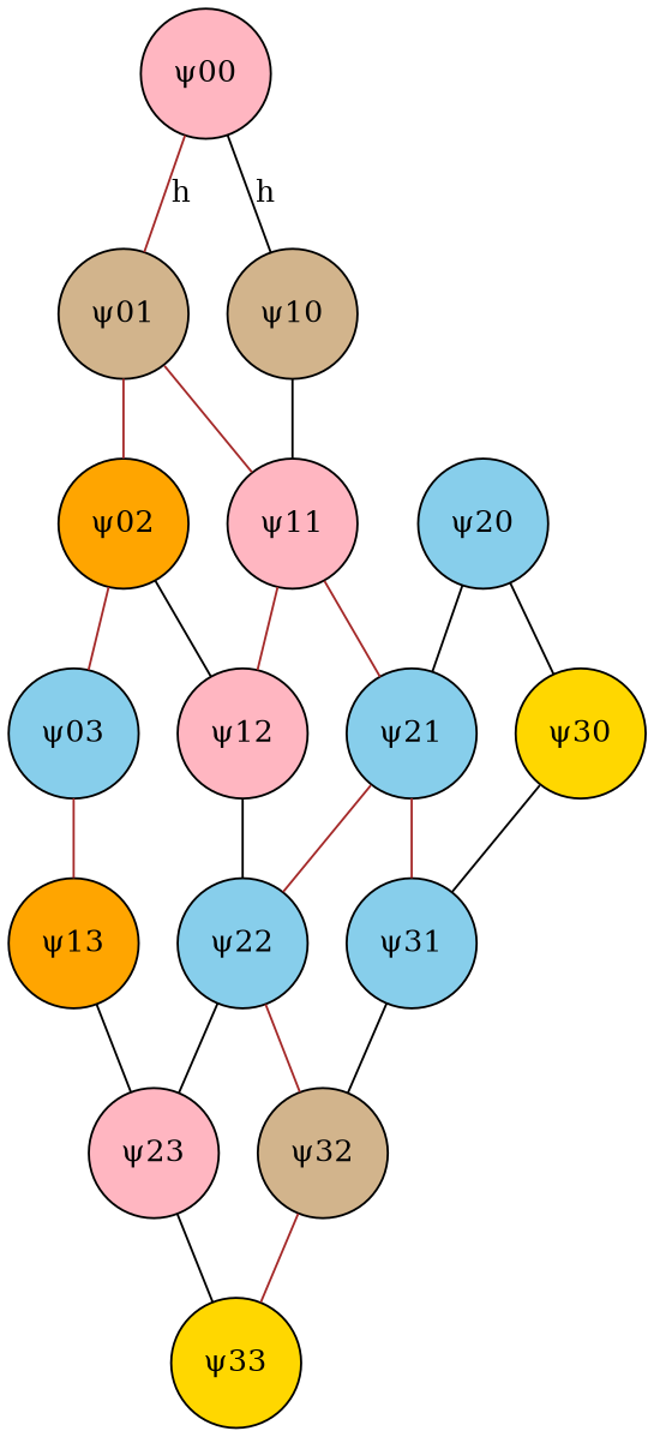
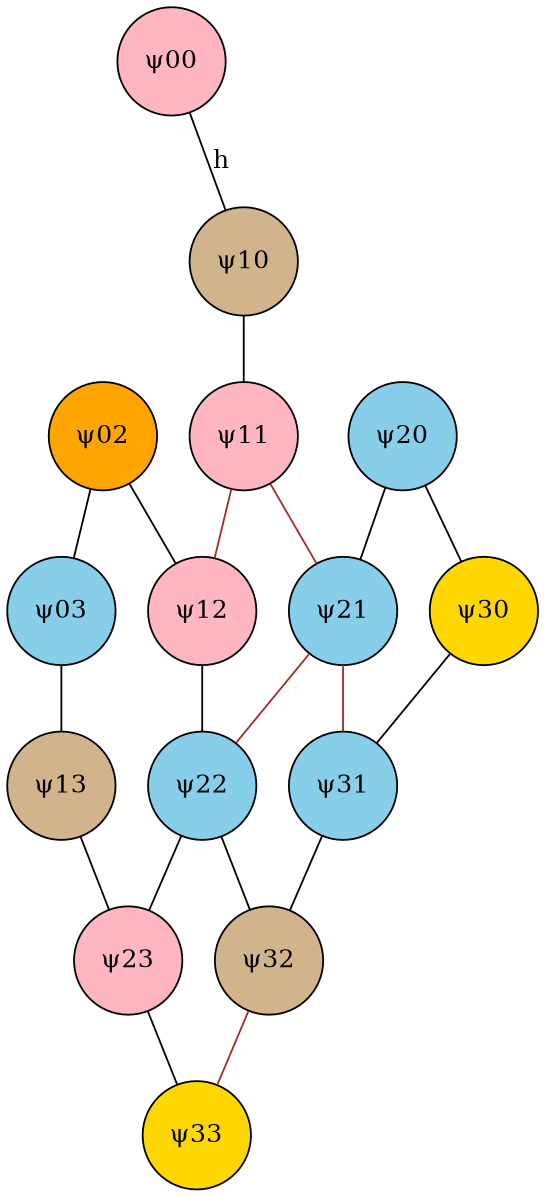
  graph {
    node [color=black fillcolor=skyblue shape=circle style="solid,filled"]
    edge [color=black]
    n1 [fillcolor=lightpink label="&psi;00"]
    n2 [fillcolor=tan label="&psi;10"]
-   n3 [fillcolor=tan label="&psi;01"]
    n4 [fillcolor=lightpink label="&psi;11"]
    n5 [fillcolor=orange label="&psi;02"]
    n6 [label="&psi;20"]
    n7 [fillcolor=gold label="&psi;30"]
    n8 [label="&psi;21"]
    n9 [fillcolor=lightpink label="&psi;12"]
    n10 [label="&psi;31"]
    n11 [label="&psi;22"]
    n12 [fillcolor=tan label="&psi;32"]
    n13 [label="&psi;03"]
    n14 [fillcolor=lightpink label="&psi;23"]
    n15 [fillcolor=gold label="&psi;33"]
-   n16 [fillcolor=orange label="&psi;13"]
+   n16 [fillcolor=tan label="&psi;13"]
    n1 -- n2 [label=h]
-   n1 -- n3 [color=brown label=h]
    n2 -- n4
-   n3 -- n4 [color=brown]
-   n3 -- n5 [color=brown]
    n4 -- n8 [color=brown]
    n4 -- n9 [color=brown]
    n5 -- n9
-   n5 -- n13 [color=brown]
+   n5 -- n13
    n6 -- n7
    n6 -- n8
    n7 -- n10
    n8 -- n10 [color=brown]
    n8 -- n11 [color=brown]
    n9 -- n11
    n10 -- n12
-   n11 -- n12 [color=brown]
+   n11 -- n12
    n11 -- n14
    n12 -- n15 [color=brown]
-   n13 -- n16 [color=brown]
+   n13 -- n16
    n14 -- n15
    n16 -- n14
  }
